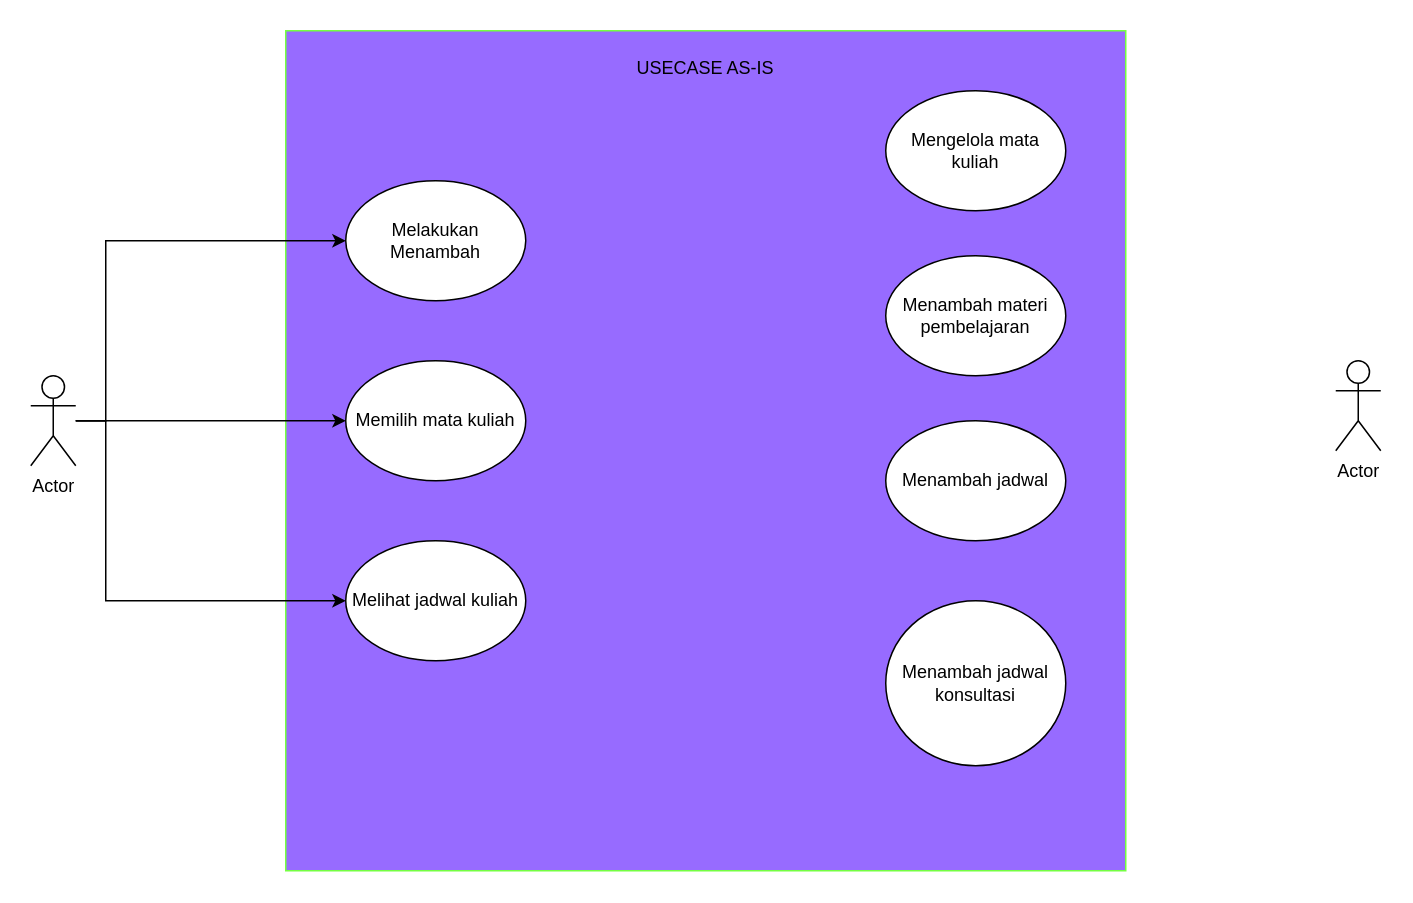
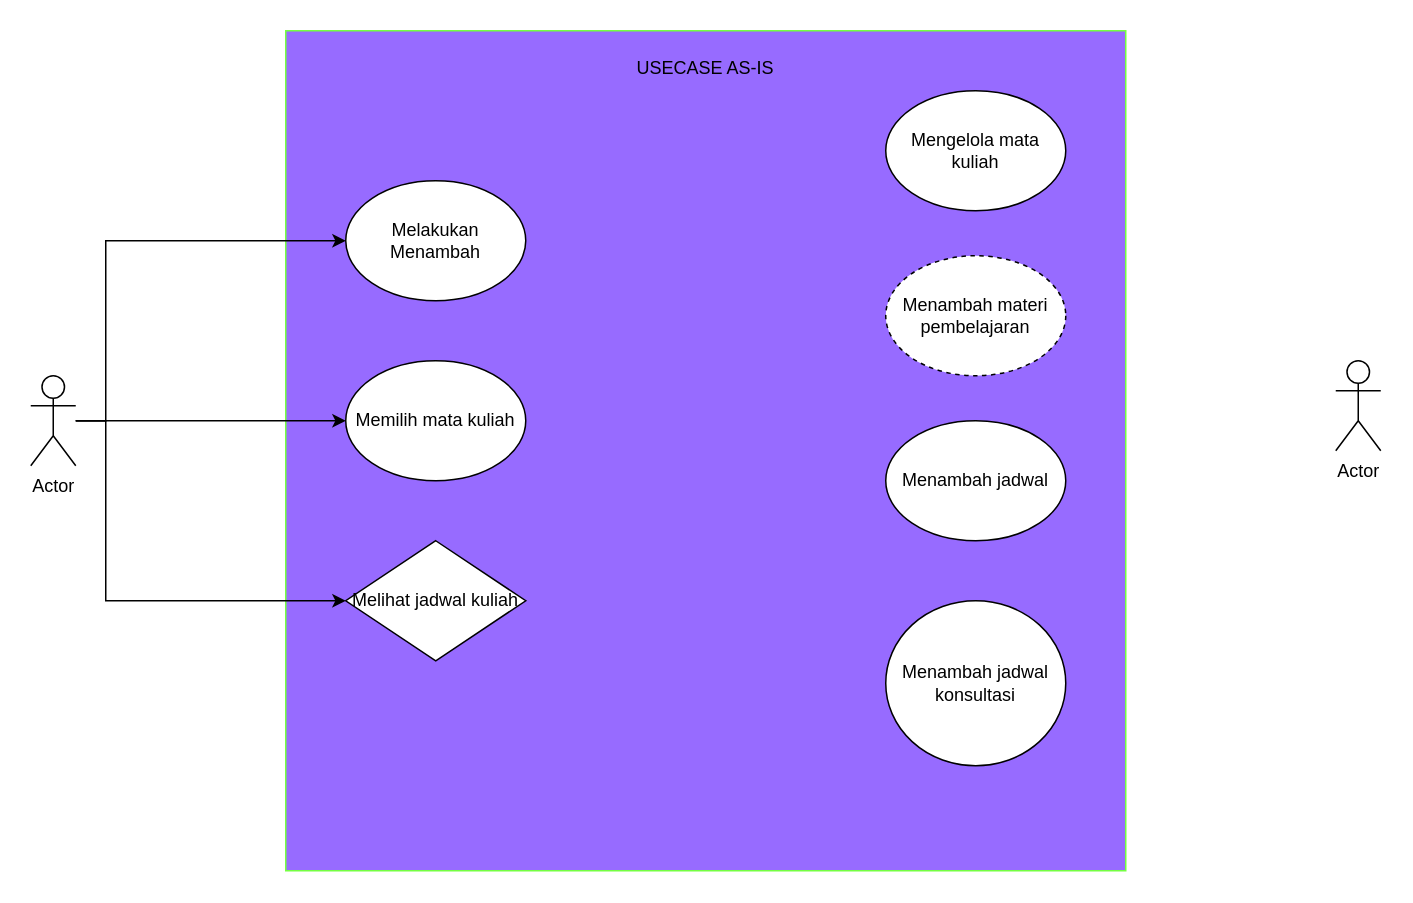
  <mxCell id="0" />
  <mxCell id="1" parent="0" />
  <mxCell id="2" value="" style="whiteSpace=wrap;html=1;aspect=fixed;strokeColor=#75FF42;fillColor=#976BFF;" vertex="1" parent="1"><mxGeometry x="190" y="20" width="560" height="560" as="geometry" /></mxCell>
  <mxCell id="3" style="edgeStyle=orthogonalEdgeStyle;rounded=0;orthogonalLoop=1;jettySize=auto;html=1;entryX=0;entryY=0.5;entryDx=0;entryDy=0;" edge="1" parent="1" source="6" target="10"><mxGeometry relative="1" as="geometry"><Array as="points"><mxPoint x="70" y="280" /><mxPoint x="70" y="400" /></Array></mxGeometry></mxCell>
  <mxCell id="4" style="edgeStyle=orthogonalEdgeStyle;rounded=0;orthogonalLoop=1;jettySize=auto;html=1;entryX=0;entryY=0.5;entryDx=0;entryDy=0;" edge="1" parent="1" source="6" target="9"><mxGeometry relative="1" as="geometry" /></mxCell>
  <mxCell id="5" style="edgeStyle=orthogonalEdgeStyle;rounded=0;orthogonalLoop=1;jettySize=auto;html=1;entryX=0;entryY=0.5;entryDx=0;entryDy=0;" edge="1" parent="1" source="6" target="8"><mxGeometry relative="1" as="geometry"><Array as="points"><mxPoint x="70" y="280" /><mxPoint x="70" y="160" /></Array></mxGeometry></mxCell>
  <mxCell id="6" value="Actor" style="shape=umlActor;verticalLabelPosition=bottom;verticalAlign=top;html=1;outlineConnect=0;" vertex="1" parent="1"><mxGeometry x="20" y="250" width="30" height="60" as="geometry" /></mxCell>
  <mxCell id="7" value="Actor" style="shape=umlActor;verticalLabelPosition=bottom;verticalAlign=top;html=1;outlineConnect=0;" vertex="1" parent="1"><mxGeometry x="890" y="240" width="30" height="60" as="geometry" /></mxCell>
  <mxCell id="8" value="Melakukan Menambah" style="ellipse;whiteSpace=wrap;html=1;" vertex="1" parent="1"><mxGeometry x="230" y="120" width="120" height="80" as="geometry" /></mxCell>
  <mxCell id="9" value="Memilih mata kuliah" style="ellipse;whiteSpace=wrap;html=1;" vertex="1" parent="1"><mxGeometry x="230" y="240" width="120" height="80" as="geometry" /></mxCell>
- <mxCell id="10" value="Melihat jadwal kuliah" style="ellipse;whiteSpace=wrap;html=1;" vertex="1" parent="1"><mxGeometry x="230" y="360" width="120" height="80" as="geometry" /></mxCell>
+ <mxCell id="10" value="Melihat jadwal kuliah" style="rhombus;whiteSpace=wrap;html=1;" vertex="1" parent="1"><mxGeometry x="230" y="360" width="120" height="80" as="geometry" /></mxCell>
  <mxCell id="11" value="USECASE AS-IS" style="text;html=1;strokeColor=none;fillColor=none;align=center;verticalAlign=middle;whiteSpace=wrap;rounded=0;" vertex="1" parent="1"><mxGeometry x="190" y="30" width="560" height="30" as="geometry" /></mxCell>
  <mxCell id="12" value="Mengelola mata kuliah" style="ellipse;whiteSpace=wrap;html=1;" vertex="1" parent="1"><mxGeometry x="590" y="60" width="120" height="80" as="geometry" /></mxCell>
- <mxCell id="13" value="Menambah materi pembelajaran" style="ellipse;whiteSpace=wrap;html=1;" vertex="1" parent="1"><mxGeometry x="590" y="170" width="120" height="80" as="geometry" /></mxCell>
+ <mxCell id="13" value="Menambah materi pembelajaran" style="ellipse;whiteSpace=wrap;html=1;dashed=1;" vertex="1" parent="1"><mxGeometry x="590" y="170" width="120" height="80" as="geometry" /></mxCell>
  <mxCell id="14" value="Menambah jadwal" style="ellipse;whiteSpace=wrap;html=1;" vertex="1" parent="1"><mxGeometry x="590" y="280" width="120" height="80" as="geometry" /></mxCell>
  <mxCell id="15" value="Menambah jadwal konsultasi" style="ellipse;whiteSpace=wrap;html=1;" vertex="1" parent="1"><mxGeometry x="590" y="400" width="120" height="110" as="geometry" /></mxCell>
